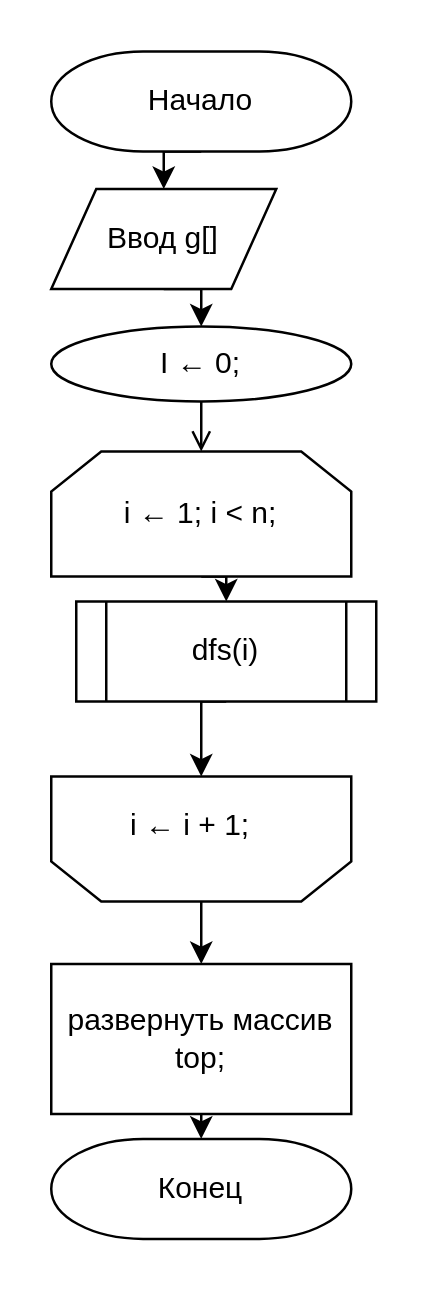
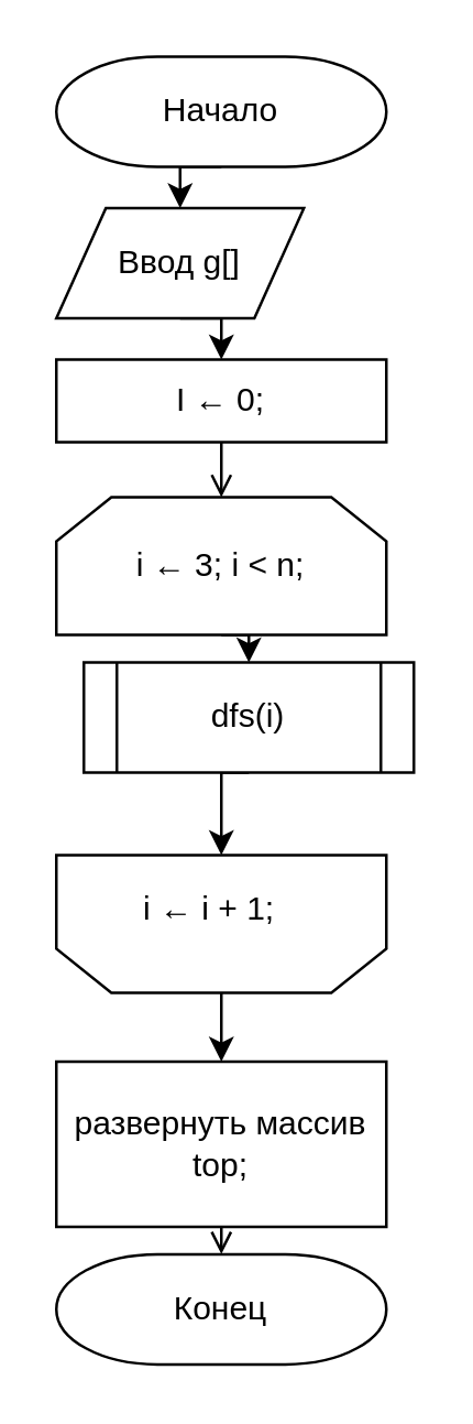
  <mxCell id="0" />
  <mxCell id="1" parent="0" />
  <mxCell id="2" style="edgeStyle=orthogonalEdgeStyle;rounded=0;orthogonalLoop=1;jettySize=auto;html=1;exitX=0.5;exitY=1;exitDx=0;exitDy=0;exitPerimeter=0;entryX=0.5;entryY=0;entryDx=0;entryDy=0;" edge="1" parent="1" source="3" target="5"><mxGeometry relative="1" as="geometry" /></mxCell>
  <mxCell id="3" value="Начало" style="strokeWidth=1;html=1;shape=mxgraph.flowchart.terminator;whiteSpace=wrap;" vertex="1" parent="1"><mxGeometry x="20" y="20" width="120" height="40" as="geometry" /></mxCell>
  <mxCell id="4" style="edgeStyle=orthogonalEdgeStyle;rounded=0;orthogonalLoop=1;jettySize=auto;html=1;exitX=0.5;exitY=1;exitDx=0;exitDy=0;entryX=0.5;entryY=0;entryDx=0;entryDy=0;" edge="1" parent="1" source="5" target="7"><mxGeometry relative="1" as="geometry" /></mxCell>
  <mxCell id="5" value="Ввод g[]" style="shape=parallelogram;perimeter=parallelogramPerimeter;whiteSpace=wrap;html=1;strokeWidth=1;" vertex="1" parent="1"><mxGeometry x="20" y="75" width="90" height="40" as="geometry" /></mxCell>
  <mxCell id="6" style="edgeStyle=orthogonalEdgeStyle;rounded=0;orthogonalLoop=1;jettySize=auto;html=1;exitX=0.5;exitY=1;exitDx=0;exitDy=0;entryX=0.5;entryY=0;entryDx=0;entryDy=0;endArrow=open;" edge="1" parent="1" source="7" target="9"><mxGeometry relative="1" as="geometry" /></mxCell>
- <mxCell id="7" value="I ← 0;" style="ellipse;whiteSpace=wrap;html=1;" vertex="1" parent="1"><mxGeometry x="20" y="130" width="120" height="30" as="geometry" /></mxCell>
+ <mxCell id="7" value="I ← 0;" style="rounded=0;whiteSpace=wrap;html=1;" vertex="1" parent="1"><mxGeometry x="20" y="130" width="120" height="30" as="geometry" /></mxCell>
  <mxCell id="8" style="edgeStyle=orthogonalEdgeStyle;rounded=0;orthogonalLoop=1;jettySize=auto;html=1;exitX=0.5;exitY=1;exitDx=0;exitDy=0;entryX=0.5;entryY=0;entryDx=0;entryDy=0;" edge="1" parent="1" source="9" target="14"><mxGeometry relative="1" as="geometry" /></mxCell>
- <mxCell id="9" value="i&amp;nbsp;&lt;span&gt;← 1; i &amp;lt; n;&lt;/span&gt;" style="shape=loopLimit;whiteSpace=wrap;html=1;strokeWidth=1;" vertex="1" parent="1"><mxGeometry x="20" y="180" width="120" height="50" as="geometry" /></mxCell>
+ <mxCell id="9" value="i&amp;nbsp;&lt;span&gt;← 3; i &amp;lt; n;&lt;/span&gt;" style="shape=loopLimit;whiteSpace=wrap;html=1;strokeWidth=1;" vertex="1" parent="1"><mxGeometry x="20" y="180" width="120" height="50" as="geometry" /></mxCell>
  <mxCell id="10" style="edgeStyle=orthogonalEdgeStyle;rounded=0;orthogonalLoop=1;jettySize=auto;html=1;exitX=0.5;exitY=0;exitDx=0;exitDy=0;entryX=0.5;entryY=0;entryDx=0;entryDy=0;" edge="1" parent="1" source="11" target="16"><mxGeometry relative="1" as="geometry" /></mxCell>
  <mxCell id="11" value="" style="shape=loopLimit;whiteSpace=wrap;html=1;strokeWidth=1;rotation=-180;" vertex="1" parent="1"><mxGeometry x="20" y="310" width="120" height="50" as="geometry" /></mxCell>
  <mxCell id="12" value="&lt;span&gt;i&amp;nbsp;&lt;/span&gt;&lt;span&gt;← i + 1;&lt;/span&gt;" style="text;html=1;resizable=0;points=[];autosize=1;align=left;verticalAlign=top;spacingTop=-4;" vertex="1" parent="1"><mxGeometry x="50" y="320" width="60" height="20" as="geometry" /></mxCell>
  <mxCell id="13" style="edgeStyle=orthogonalEdgeStyle;rounded=0;orthogonalLoop=1;jettySize=auto;html=1;exitX=0.5;exitY=1;exitDx=0;exitDy=0;entryX=0.5;entryY=1;entryDx=0;entryDy=0;" edge="1" parent="1" source="14" target="11"><mxGeometry relative="1" as="geometry" /></mxCell>
  <mxCell id="14" value="dfs(i)" style="shape=process;whiteSpace=wrap;html=1;backgroundOutline=1;" vertex="1" parent="1"><mxGeometry x="30" y="240" width="120" height="40" as="geometry" /></mxCell>
- <mxCell id="15" style="edgeStyle=orthogonalEdgeStyle;rounded=0;orthogonalLoop=1;jettySize=auto;html=1;exitX=0.5;exitY=1;exitDx=0;exitDy=0;entryX=0.5;entryY=0;entryDx=0;entryDy=0;entryPerimeter=0;" edge="1" parent="1" source="16" target="17"><mxGeometry relative="1" as="geometry" /></mxCell>
+ <mxCell id="15" style="edgeStyle=orthogonalEdgeStyle;rounded=0;orthogonalLoop=1;jettySize=auto;html=1;exitX=0.5;exitY=1;exitDx=0;exitDy=0;entryX=0.5;entryY=0;entryDx=0;entryDy=0;entryPerimeter=0;endArrow=open;" edge="1" parent="1" source="16" target="17"><mxGeometry relative="1" as="geometry" /></mxCell>
  <mxCell id="16" value="развернуть массив top;" style="rounded=0;whiteSpace=wrap;html=1;" vertex="1" parent="1"><mxGeometry x="20" y="385" width="120" height="60" as="geometry" /></mxCell>
  <mxCell id="17" value="Конец" style="strokeWidth=1;html=1;shape=mxgraph.flowchart.terminator;whiteSpace=wrap;" vertex="1" parent="1"><mxGeometry x="20" y="454.952" width="120" height="40" as="geometry" /></mxCell>
